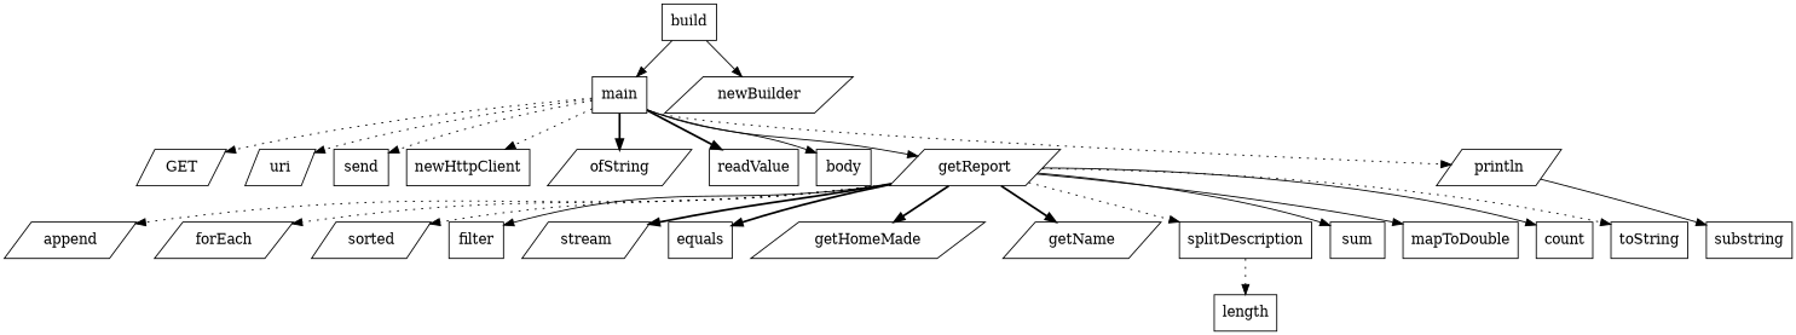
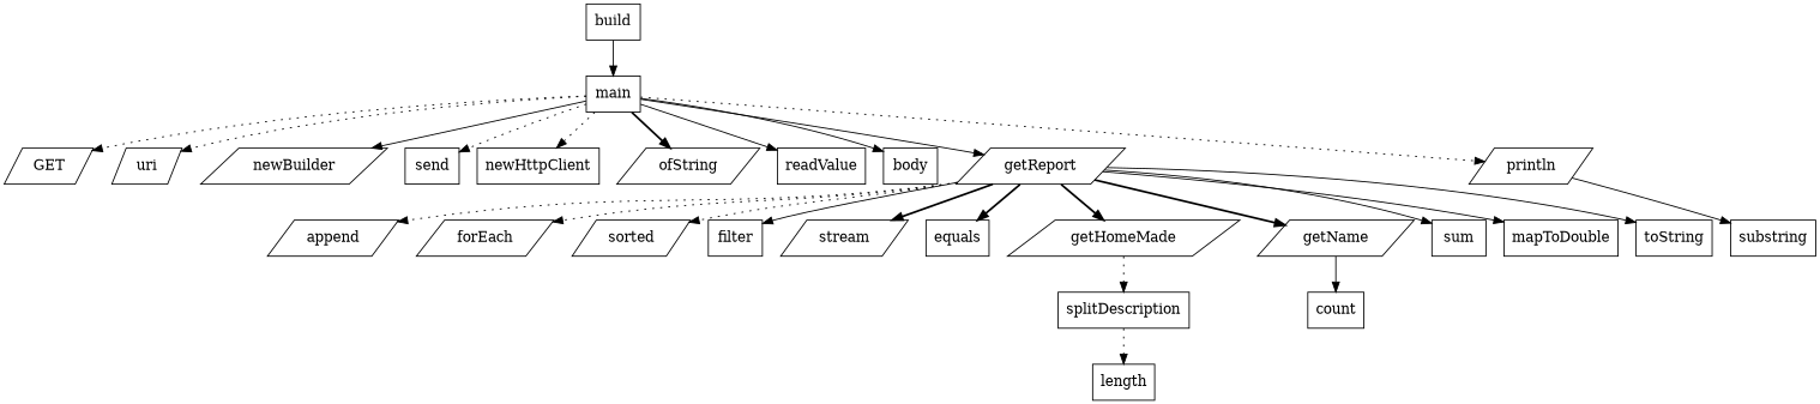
  digraph {
    node [shape=box]
    edge [style=dotted]
    GET [shape=parallelogram]
    main
    uri [shape=parallelogram]
    newBuilder [shape=parallelogram]
    send
    newHttpClient
    ofString [shape=parallelogram]
    readValue
    body
    getReport [shape=parallelogram]
    println [shape=parallelogram]
    build
    append [shape=parallelogram]
    forEach [shape=parallelogram]
    sorted [shape=parallelogram]
    filter
    stream [shape=parallelogram]
    equals
    getHomeMade [shape=parallelogram]
    getName [shape=parallelogram]
    splitDescription
    sum
    mapToDouble
    count
    toString
    substring
    length
    main -> GET
    main -> uri
-   build -> newBuilder [style=solid]
+   main -> newBuilder [style=solid]
    main -> send
    main -> newHttpClient
    main -> ofString [style=bold]
-   main -> readValue [style=bold]
+   main -> readValue [style=solid]
    main -> body [style=solid]
    main -> getReport [style=solid]
    main -> println
    getReport -> append
    getReport -> forEach
    getReport -> sorted
    getReport -> filter [style=solid]
    getReport -> stream [style=bold]
    getReport -> equals [style=bold]
    getReport -> getHomeMade [style=bold]
    getReport -> getName [style=bold]
-   getReport -> splitDescription
+   getHomeMade -> splitDescription
    getReport -> sum [style=solid]
    getReport -> mapToDouble [style=solid]
-   getReport -> count [style=solid]
-   getReport -> toString
+   getName -> count [style=solid]
+   getReport -> toString [style=solid]
    println -> substring [style=solid]
    build -> main [style=solid]
    splitDescription -> length
  }
